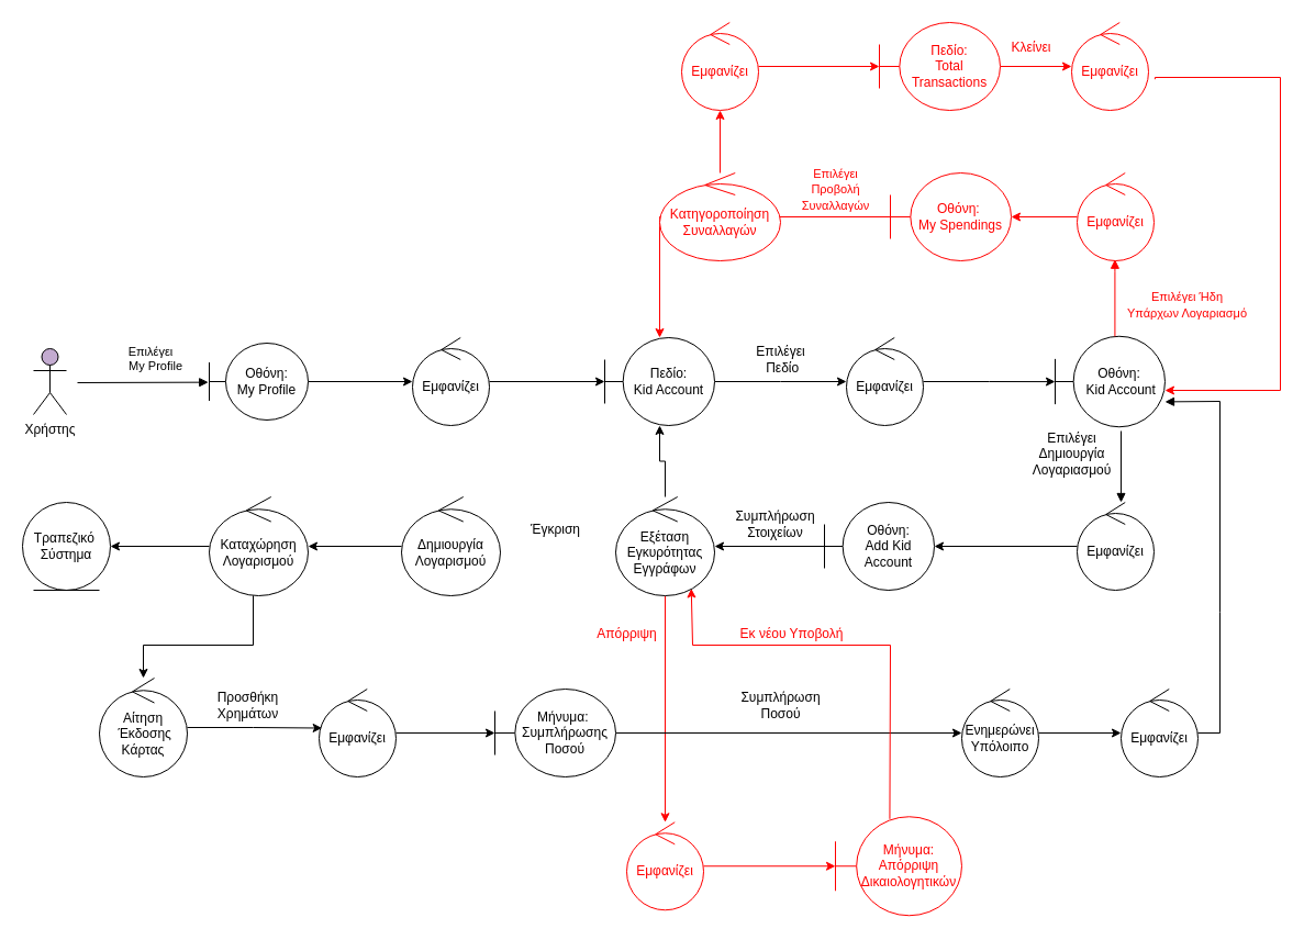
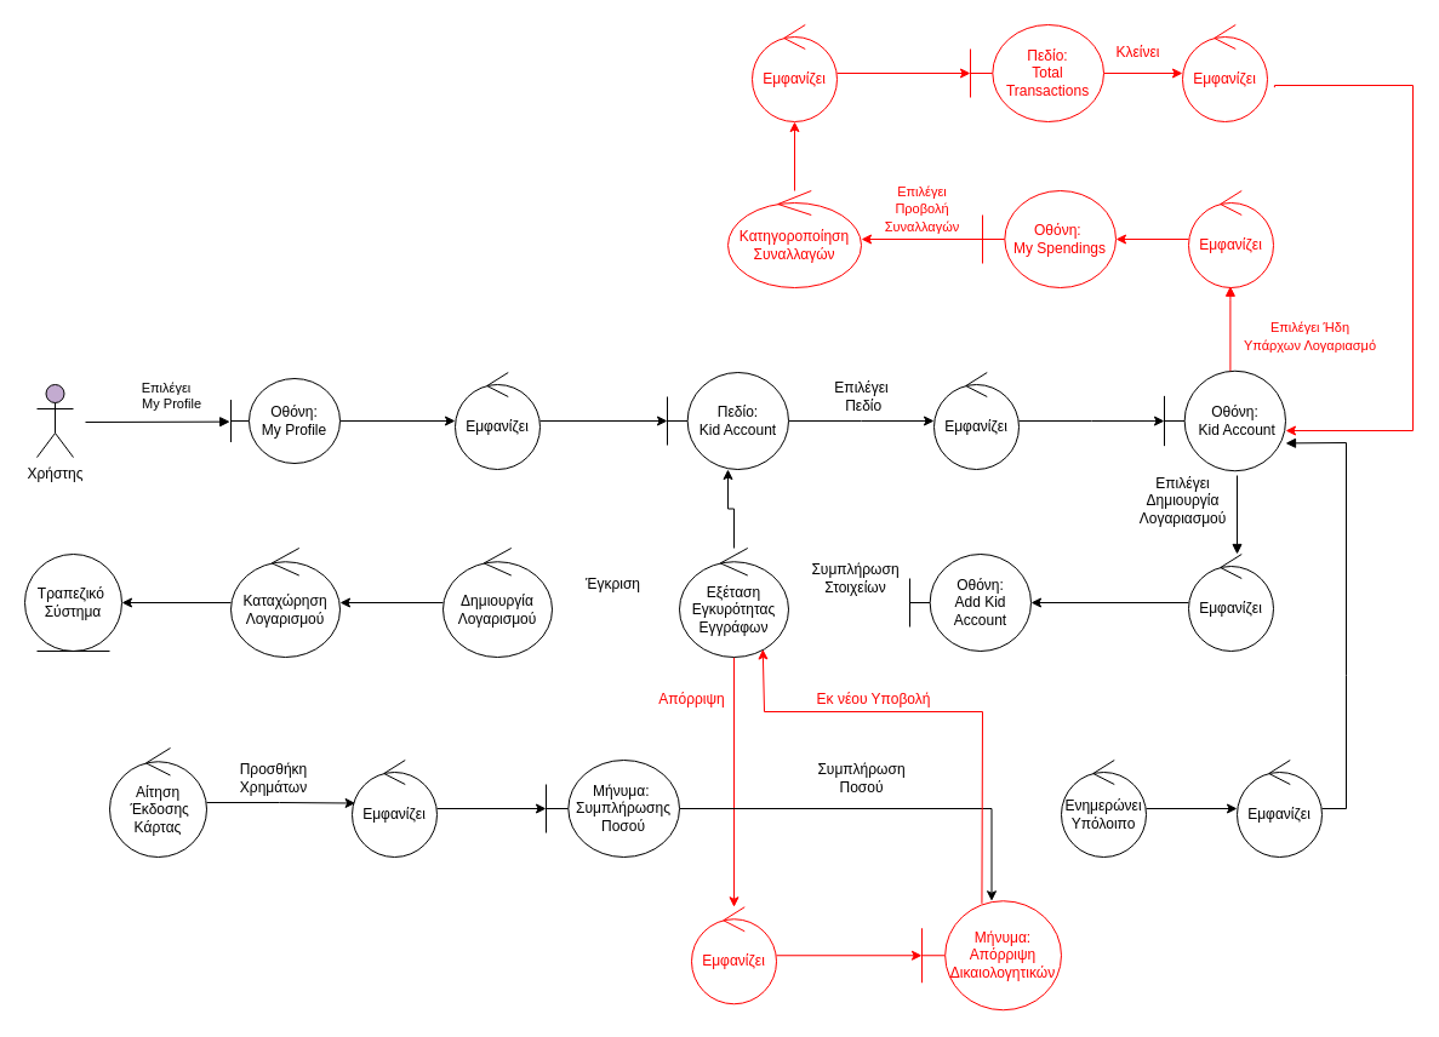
  <mxCell id="0" />
  <mxCell id="1" parent="0" />
  <mxCell id="2" value="" style="edgeStyle=orthogonalEdgeStyle;rounded=0;orthogonalLoop=1;jettySize=auto;html=1;fontColor=#000000;strokeColor=#000000;" parent="1" source="3" target="53" edge="1"><mxGeometry relative="1" as="geometry" /></mxCell>
  <mxCell id="3" value="Οθόνη:&lt;br&gt;My Profile" style="shape=umlBoundary;whiteSpace=wrap;html=1;" parent="1" vertex="1"><mxGeometry x="190" y="312" width="90" height="70" as="geometry" /></mxCell>
  <mxCell id="4" value="Επιλέγει&amp;nbsp;&lt;br&gt;&amp;nbsp; My Profile" style="html=1;verticalAlign=bottom;endArrow=block;rounded=0;entryX=-0.009;entryY=0.509;entryDx=0;entryDy=0;entryPerimeter=0;" parent="1" target="3" edge="1"><mxGeometry x="0.136" y="6" width="80" relative="1" as="geometry"><mxPoint y="348" as="sourcePoint" x="70" /><mxPoint x="150" y="346.5" as="targetPoint" /><Array as="points"><mxPoint y="348" x="70" /></Array><mxPoint as="offset" /></mxGeometry></mxCell>
  <mxCell id="5" value="Χρήστης" style="shape=umlActor;verticalLabelPosition=bottom;verticalAlign=top;html=1;outlineConnect=0;fillColor=#C3ABD0;" parent="1" vertex="1"><mxGeometry x="30" y="317" width="30" height="60" as="geometry" /></mxCell>
  <mxCell id="6" value="" style="edgeStyle=orthogonalEdgeStyle;rounded=0;orthogonalLoop=1;jettySize=auto;html=1;fontColor=#000000;strokeColor=#000000;" parent="1" source="7" edge="1"><mxGeometry relative="1" as="geometry"><mxPoint x="770" y="347" as="targetPoint" /></mxGeometry></mxCell>
  <mxCell id="7" value="Πεδίο:&lt;br&gt;Kid Account" style="shape=umlBoundary;whiteSpace=wrap;html=1;" parent="1" vertex="1"><mxGeometry x="550" y="307" width="100" height="80" as="geometry" /></mxCell>
  <mxCell id="8" value="Επιλέγει&lt;br&gt;&amp;nbsp;Πεδίο" style="text;html=1;align=center;verticalAlign=middle;resizable=0;points=[];autosize=1;strokeColor=none;fillColor=none;" parent="1" vertex="1"><mxGeometry x="680" y="312" width="60" height="30" as="geometry" /></mxCell>
  <mxCell id="9" value="" style="edgeStyle=orthogonalEdgeStyle;rounded=0;orthogonalLoop=1;jettySize=auto;html=1;fontColor=#000000;strokeColor=#000000;" parent="1" source="10" target="11" edge="1"><mxGeometry relative="1" as="geometry" /></mxCell>
  <mxCell id="10" value="Εμφανίζει" style="ellipse;shape=umlControl;whiteSpace=wrap;html=1;" parent="1" vertex="1"><mxGeometry x="770" y="307" width="70" height="80" as="geometry" /></mxCell>
  <mxCell id="11" value="Οθόνη:&lt;br&gt;&amp;nbsp;Kid Account" style="shape=umlBoundary;whiteSpace=wrap;html=1;" parent="1" vertex="1"><mxGeometry x="960" y="305.75" width="100" height="82.5" as="geometry" /></mxCell>
  <mxCell id="12" value="Επιλέγει &lt;br&gt;Δημιουργία &lt;br&gt;Λογαριασμού" style="text;html=1;align=center;verticalAlign=middle;resizable=0;points=[];autosize=1;strokeColor=none;fillColor=none;" parent="1" vertex="1"><mxGeometry x="930" y="388.25" width="90" height="50" as="geometry" /></mxCell>
  <mxCell id="13" value="" style="edgeStyle=orthogonalEdgeStyle;rounded=0;orthogonalLoop=1;jettySize=auto;html=1;fontColor=#000000;strokeColor=#000000;" parent="1" source="14" target="17" edge="1"><mxGeometry relative="1" as="geometry" /></mxCell>
  <mxCell id="14" value="Εμφανίζει" style="ellipse;shape=umlControl;whiteSpace=wrap;html=1;" parent="1" vertex="1"><mxGeometry x="980" y="457" width="70" height="80" as="geometry" /></mxCell>
  <mxCell id="15" value="" style="html=1;verticalAlign=bottom;endArrow=block;rounded=0;" parent="1" edge="1"><mxGeometry width="80" relative="1" as="geometry"><mxPoint x="1020" y="392" as="sourcePoint" /><mxPoint x="1020" y="457" as="targetPoint" /></mxGeometry></mxCell>
- <mxCell id="16" value="" style="edgeStyle=orthogonalEdgeStyle;rounded=0;orthogonalLoop=1;jettySize=auto;html=1;fontColor=#000000;strokeColor=#000000;entryX=1;entryY=0.5;entryDx=0;entryDy=0;entryPerimeter=0;" parent="1" source="17" target="20" edge="1"><mxGeometry relative="1" as="geometry" /></mxCell>
  <mxCell id="17" value="Οθόνη:&lt;br&gt;Add Kid&lt;br&gt;Account" style="shape=umlBoundary;whiteSpace=wrap;html=1;" parent="1" vertex="1"><mxGeometry x="750" y="457" width="100" height="80" as="geometry" /></mxCell>
  <mxCell id="18" value="" style="edgeStyle=orthogonalEdgeStyle;rounded=0;orthogonalLoop=1;jettySize=auto;html=1;fontColor=#000000;strokeColor=#000000;" parent="1" source="20" target="7" edge="1"><mxGeometry relative="1" as="geometry" /></mxCell>
  <mxCell id="19" value="" style="edgeStyle=orthogonalEdgeStyle;rounded=0;orthogonalLoop=1;jettySize=auto;html=1;fontColor=#000000;strokeColor=#FF0000;" parent="1" source="20" target="59" edge="1"><mxGeometry relative="1" as="geometry" /></mxCell>
  <mxCell id="20" value="Εξέταση Εγκυρότητας Εγγράφων" style="ellipse;shape=umlControl;whiteSpace=wrap;html=1;" parent="1" vertex="1"><mxGeometry x="560" y="452" width="90" height="90" as="geometry" /></mxCell>
  <mxCell id="21" value="" style="edgeStyle=orthogonalEdgeStyle;rounded=0;orthogonalLoop=1;jettySize=auto;html=1;fontColor=#000000;strokeColor=#000000;" parent="1" source="22" target="25" edge="1"><mxGeometry relative="1" as="geometry" /></mxCell>
  <mxCell id="22" value="Δημιουργία&lt;br&gt;Λογαρισμού" style="ellipse;shape=umlControl;whiteSpace=wrap;html=1;" parent="1" vertex="1"><mxGeometry x="365" y="452" width="90" height="90" as="geometry" /></mxCell>
  <mxCell id="23" value="" style="edgeStyle=orthogonalEdgeStyle;rounded=0;orthogonalLoop=1;jettySize=auto;html=1;fontColor=#000000;strokeColor=#000000;" parent="1" source="25" target="26" edge="1"><mxGeometry relative="1" as="geometry" /></mxCell>
- <mxCell id="24" value="" style="edgeStyle=orthogonalEdgeStyle;rounded=0;orthogonalLoop=1;jettySize=auto;html=1;fontColor=#000000;strokeColor=#000000;" parent="1" source="25" target="28" edge="1"><mxGeometry relative="1" as="geometry"><Array as="points"><mxPoint x="230" y="587" /><mxPoint x="130" y="587" /></Array></mxGeometry></mxCell>
  <mxCell id="25" value="Καταχώρηση&lt;br&gt;Λογαρισμού" style="ellipse;shape=umlControl;whiteSpace=wrap;html=1;" parent="1" vertex="1"><mxGeometry x="190" y="452" width="90" height="90" as="geometry" /></mxCell>
  <mxCell id="26" value="Τραπεζικό&amp;nbsp;&lt;br&gt;Σύστημα" style="ellipse;shape=umlEntity;whiteSpace=wrap;html=1;" parent="1" vertex="1"><mxGeometry x="20" y="457" width="80" height="80" as="geometry" /></mxCell>
  <mxCell id="27" value="" style="edgeStyle=orthogonalEdgeStyle;rounded=0;orthogonalLoop=1;jettySize=auto;html=1;fontColor=#000000;strokeColor=#000000;entryX=0.038;entryY=0.444;entryDx=0;entryDy=0;entryPerimeter=0;" parent="1" source="28" target="49" edge="1"><mxGeometry relative="1" as="geometry" /></mxCell>
  <mxCell id="28" value="Αίτηση&lt;br&gt;&amp;nbsp;Έκδοσης&lt;br&gt;Κάρτας" style="ellipse;shape=umlControl;whiteSpace=wrap;html=1;" parent="1" vertex="1"><mxGeometry x="90" y="617" width="80" height="90" as="geometry" /></mxCell>
  <mxCell id="29" value="Εμφανίζει" style="ellipse;shape=umlControl;whiteSpace=wrap;html=1;" parent="1" vertex="1"><mxGeometry x="1020" y="627" width="70" height="80" as="geometry" /></mxCell>
  <mxCell id="30" value="" style="html=1;verticalAlign=bottom;endArrow=block;rounded=0;entryX=1;entryY=0.723;entryDx=0;entryDy=0;entryPerimeter=0;" parent="1" source="29" edge="1" target="11"><mxGeometry width="80" relative="1" as="geometry"><mxPoint x="525" y="767" as="sourcePoint" /><mxPoint x="1060" y="347" as="targetPoint" /><Array as="points"><mxPoint x="1110" y="667" /><mxPoint x="1110" y="557" /><mxPoint x="1110" y="365" /></Array></mxGeometry></mxCell>
  <mxCell id="31" value="" style="edgeStyle=orthogonalEdgeStyle;rounded=0;orthogonalLoop=1;jettySize=auto;html=1;fontColor=#000000;strokeColor=#FF0000;" parent="1" source="32" target="35" edge="1"><mxGeometry relative="1" as="geometry" /></mxCell>
  <mxCell id="32" value="&lt;font color=&quot;#ff0000&quot;&gt;Εμφανίζει&lt;/font&gt;" style="ellipse;shape=umlControl;whiteSpace=wrap;html=1;strokeColor=#FF0000;" parent="1" vertex="1"><mxGeometry x="980" y="157" width="70" height="80" as="geometry" /></mxCell>
  <mxCell id="33" value="" style="html=1;verticalAlign=bottom;endArrow=block;rounded=0;fontColor=#FF0000;strokeColor=#FF0000;" parent="1" edge="1"><mxGeometry width="80" relative="1" as="geometry"><mxPoint x="1014.41" y="305.75" as="sourcePoint" /><mxPoint x="1014.41" y="235.75" as="targetPoint" /><Array as="points"><mxPoint x="1014.41" y="246.75" /></Array></mxGeometry></mxCell>
- <mxCell id="34" value="" style="edgeStyle=orthogonalEdgeStyle;rounded=0;orthogonalLoop=1;jettySize=auto;html=1;fontColor=#FF0000;strokeColor=#FF0000;" parent="1" source="35" target="7" edge="1"><mxGeometry relative="1" as="geometry" /></mxCell>
+ <mxCell id="34" value="" style="edgeStyle=orthogonalEdgeStyle;rounded=0;orthogonalLoop=1;jettySize=auto;html=1;fontColor=#FF0000;strokeColor=#FF0000;" parent="1" source="35" target="37" edge="1"><mxGeometry relative="1" as="geometry" /></mxCell>
  <mxCell id="35" value="Οθόνη:&amp;nbsp;&lt;br&gt;My Spendings" style="shape=umlBoundary;whiteSpace=wrap;html=1;fontColor=#FF0000;strokeColor=#FF0000;" parent="1" vertex="1"><mxGeometry x="810" y="157" width="110" height="80" as="geometry" /></mxCell>
  <mxCell id="36" value="" style="edgeStyle=orthogonalEdgeStyle;rounded=0;orthogonalLoop=1;jettySize=auto;html=1;fontColor=#FF0000;strokeColor=#FF0000;" parent="1" source="37" target="39" edge="1"><mxGeometry relative="1" as="geometry" /></mxCell>
  <mxCell id="37" value="&lt;font color=&quot;#ff0000&quot;&gt;Κατηγοροποίηση&lt;br&gt;Συναλλαγών&lt;br&gt;&lt;/font&gt;" style="ellipse;shape=umlControl;whiteSpace=wrap;html=1;strokeColor=#FF0000;" parent="1" vertex="1"><mxGeometry x="600" y="157" width="110" height="80" as="geometry" /></mxCell>
  <mxCell id="38" value="" style="edgeStyle=orthogonalEdgeStyle;rounded=0;orthogonalLoop=1;jettySize=auto;html=1;fontColor=#FF0000;strokeColor=#FF0000;" parent="1" source="39" target="41" edge="1"><mxGeometry relative="1" as="geometry" /></mxCell>
  <mxCell id="39" value="&lt;font color=&quot;#ff0000&quot;&gt;Εμφανίζει&lt;/font&gt;" style="ellipse;shape=umlControl;whiteSpace=wrap;html=1;strokeColor=#FF0000;" parent="1" vertex="1"><mxGeometry x="620" y="20" width="70" height="80" as="geometry" /></mxCell>
  <mxCell id="40" value="" style="edgeStyle=orthogonalEdgeStyle;rounded=0;orthogonalLoop=1;jettySize=auto;html=1;fontColor=#FF0000;strokeColor=#FF0000;" parent="1" source="41" target="42" edge="1"><mxGeometry relative="1" as="geometry" /></mxCell>
  <mxCell id="41" value="Πεδίο: &lt;br&gt;Total&lt;br&gt;Transactions" style="shape=umlBoundary;whiteSpace=wrap;html=1;fontColor=#FF0000;strokeColor=#FF0000;" parent="1" vertex="1"><mxGeometry x="800" y="20" width="110" height="80" as="geometry" /></mxCell>
  <mxCell id="42" value="&lt;font color=&quot;#ff0000&quot;&gt;Εμφανίζει&lt;/font&gt;" style="ellipse;shape=umlControl;whiteSpace=wrap;html=1;strokeColor=#FF0000;" parent="1" vertex="1"><mxGeometry x="975" y="20" width="70" height="80" as="geometry" /></mxCell>
- <mxCell id="43" value="" style="edgeStyle=orthogonalEdgeStyle;rounded=0;orthogonalLoop=1;jettySize=auto;html=1;fontColor=#000000;strokeColor=#000000;" parent="1" source="44" target="46" edge="1"><mxGeometry relative="1" as="geometry" /></mxCell>
+ <mxCell id="43" value="" style="edgeStyle=orthogonalEdgeStyle;rounded=0;orthogonalLoop=1;jettySize=auto;html=1;fontColor=#000000;strokeColor=#000000;" parent="1" source="44" target="60" edge="1"><mxGeometry relative="1" as="geometry" /></mxCell>
  <mxCell id="44" value="&lt;font color=&quot;#000000&quot;&gt;Μήνυμα:&amp;nbsp;&lt;br&gt;Συμπλήρωσης Ποσού&lt;/font&gt;" style="shape=umlBoundary;whiteSpace=wrap;html=1;fontColor=#FF0000;strokeColor=#000000;" parent="1" vertex="1"><mxGeometry x="450" y="627" width="110" height="80" as="geometry" /></mxCell>
  <mxCell id="45" value="" style="edgeStyle=orthogonalEdgeStyle;rounded=0;orthogonalLoop=1;jettySize=auto;html=1;fontColor=#000000;strokeColor=#000000;" parent="1" source="46" target="29" edge="1"><mxGeometry relative="1" as="geometry" /></mxCell>
  <mxCell id="46" value="Ενημερώνει Υπόλοιπο" style="ellipse;shape=umlControl;whiteSpace=wrap;html=1;strokeColor=#000000;" parent="1" vertex="1"><mxGeometry x="875" y="627" width="70" height="80" as="geometry" /></mxCell>
  <mxCell id="47" value="&lt;font color=&quot;#000000&quot;&gt;Συμπλήρωση &lt;br&gt;Στοιχείων&lt;/font&gt;" style="text;html=1;align=center;verticalAlign=middle;resizable=0;points=[];autosize=1;strokeColor=none;fillColor=none;fontColor=#FF0000;" parent="1" vertex="1"><mxGeometry x="660" y="462" width="90" height="30" as="geometry" /></mxCell>
  <mxCell id="48" value="" style="edgeStyle=orthogonalEdgeStyle;rounded=0;orthogonalLoop=1;jettySize=auto;html=1;fontColor=#000000;strokeColor=#000000;" parent="1" source="49" target="44" edge="1"><mxGeometry relative="1" as="geometry" /></mxCell>
  <mxCell id="49" value="Εμφανίζει" style="ellipse;shape=umlControl;whiteSpace=wrap;html=1;" parent="1" vertex="1"><mxGeometry x="290" y="627" width="70" height="80" as="geometry" /></mxCell>
  <mxCell id="50" value="Προσθήκη &lt;br&gt;Χρημάτων" style="text;html=1;align=center;verticalAlign=middle;resizable=0;points=[];autosize=1;strokeColor=none;fillColor=none;fontColor=#000000;" parent="1" vertex="1"><mxGeometry x="190" y="627" width="70" height="30" as="geometry" /></mxCell>
  <mxCell id="51" value="Συμπλήρωση &lt;br&gt;Ποσού" style="text;html=1;align=center;verticalAlign=middle;resizable=0;points=[];autosize=1;strokeColor=none;fillColor=none;fontColor=#000000;" parent="1" vertex="1"><mxGeometry x="665" y="627" width="90" height="30" as="geometry" /></mxCell>
  <mxCell id="52" value="" style="edgeStyle=orthogonalEdgeStyle;rounded=0;orthogonalLoop=1;jettySize=auto;html=1;fontColor=#000000;strokeColor=#000000;" parent="1" source="53" target="7" edge="1"><mxGeometry relative="1" as="geometry" /></mxCell>
  <mxCell id="53" value="Εμφανίζει" style="ellipse;shape=umlControl;whiteSpace=wrap;html=1;" parent="1" vertex="1"><mxGeometry x="375" y="307" width="70" height="80" as="geometry" /></mxCell>
  <mxCell id="54" value="&lt;span style=&quot;color: rgb(255, 0, 0); font-size: 11px;&quot;&gt;Επιλέγει &lt;br&gt;Προβολή &lt;br&gt;Συναλλαγών&lt;/span&gt;" style="text;html=1;align=center;verticalAlign=middle;resizable=0;points=[];autosize=1;strokeColor=none;fillColor=none;fontColor=#000000;" parent="1" vertex="1"><mxGeometry x="720" y="147" width="80" height="50" as="geometry" /></mxCell>
  <mxCell id="55" value="&lt;font color=&quot;#ff0000&quot;&gt;Κλείνει&lt;/font&gt;" style="text;html=1;align=center;verticalAlign=middle;resizable=0;points=[];autosize=1;strokeColor=none;fillColor=none;fontColor=#000000;" parent="1" vertex="1"><mxGeometry x="913" y="33" width="50" height="20" as="geometry" /></mxCell>
  <mxCell id="56" value="&lt;span style=&quot;font-size: 11px;&quot;&gt;Επιλέγει Ήδη &lt;br&gt;Υπάρχων Λογαριασμό&lt;/span&gt;" style="text;html=1;align=center;verticalAlign=middle;resizable=0;points=[];autosize=1;strokeColor=none;fillColor=none;fontColor=#FF0000;" parent="1" vertex="1"><mxGeometry x="1020" y="257" width="120" height="40" as="geometry" /></mxCell>
  <mxCell id="57" value="&lt;font color=&quot;#000000&quot;&gt;Έγκριση&lt;/font&gt;" style="text;html=1;align=center;verticalAlign=middle;resizable=0;points=[];autosize=1;strokeColor=none;fillColor=none;fontColor=#FF0000;" parent="1" vertex="1"><mxGeometry x="475" y="472" width="60" height="20" as="geometry" /></mxCell>
  <mxCell id="58" value="" style="edgeStyle=orthogonalEdgeStyle;rounded=0;orthogonalLoop=1;jettySize=auto;html=1;fontColor=#000000;strokeColor=#FF0000;" parent="1" source="59" target="60" edge="1"><mxGeometry relative="1" as="geometry" /></mxCell>
  <mxCell id="59" value="&lt;font color=&quot;#ff0000&quot;&gt;Εμφανίζει&lt;/font&gt;" style="ellipse;shape=umlControl;whiteSpace=wrap;html=1;strokeColor=#FF0000;" parent="1" vertex="1"><mxGeometry x="570" y="748.25" width="70" height="80" as="geometry" /></mxCell>
  <mxCell id="60" value="&lt;font color=&quot;#ff0000&quot;&gt;Μήνυμα: Απόρριψη Δικαιολογητικών&lt;/font&gt;" style="shape=umlBoundary;whiteSpace=wrap;html=1;strokeColor=#FF0000;" parent="1" vertex="1"><mxGeometry x="760" y="743.25" width="115" height="90" as="geometry" /></mxCell>
  <mxCell id="61" value="&lt;font color=&quot;#ff0000&quot;&gt;Απόρριψη&lt;/font&gt;" style="text;html=1;align=center;verticalAlign=middle;resizable=0;points=[];autosize=1;strokeColor=none;fillColor=none;fontColor=#000000;" parent="1" vertex="1"><mxGeometry x="535" y="567" width="70" height="20" as="geometry" /></mxCell>
  <mxCell id="62" value="" style="endArrow=classic;html=1;rounded=0;fontColor=#FF0000;strokeColor=#FF0000;entryX=0.764;entryY=0.927;entryDx=0;entryDy=0;entryPerimeter=0;exitX=0.43;exitY=0.023;exitDx=0;exitDy=0;exitPerimeter=0;" parent="1" source="60" target="20" edge="1"><mxGeometry width="50" height="50" relative="1" as="geometry"><mxPoint x="800" y="737" as="sourcePoint" /><mxPoint x="470" y="517" as="targetPoint" /><Array as="points"><mxPoint x="810" y="587" /><mxPoint x="630" y="587" /></Array></mxGeometry></mxCell>
  <mxCell id="63" value="Εκ νέου Υποβολή" style="text;html=1;align=center;verticalAlign=middle;resizable=0;points=[];autosize=1;strokeColor=none;fillColor=none;fontColor=#FF0000;" parent="1" vertex="1"><mxGeometry x="665" y="567" width="110" height="20" as="geometry" /></mxCell>
  <mxCell id="64" value="" style="edgeStyle=orthogonalEdgeStyle;rounded=0;orthogonalLoop=1;jettySize=auto;html=1;fontColor=#FF0000;strokeColor=#FF0000;exitX=1.084;exitY=0.646;exitDx=0;exitDy=0;exitPerimeter=0;entryX=1;entryY=0.597;entryDx=0;entryDy=0;entryPerimeter=0;" edge="1" parent="1" source="42" target="11"><mxGeometry relative="1" as="geometry"><mxPoint x="700" y="70" as="sourcePoint" /><mxPoint x="1331" y="146" as="targetPoint" /><Array as="points"><mxPoint x="1051" y="70" /><mxPoint x="1165" y="70" /><mxPoint x="1165" y="355" /></Array></mxGeometry></mxCell>
